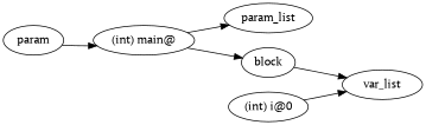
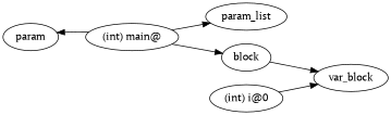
  digraph {
    fontname="PT Serif"
    ordering=out
    rankdir=LR
    node [fontname="PT Serif"]
    edge [fontname="PT Serif"]
    n1 [label=param]
    n2 [label="(int) main@"]
    n3 [label=param_list]
    n4 [label=block]
-   n5 [label=var_list]
+   n5 [label=var_block]
    n6 [label="(int) i@0"]
-   n1 -> n2
+   n2 -> n1
    n2 -> n3
    n2 -> n4
    n4 -> n5
    n6 -> n5
  }
